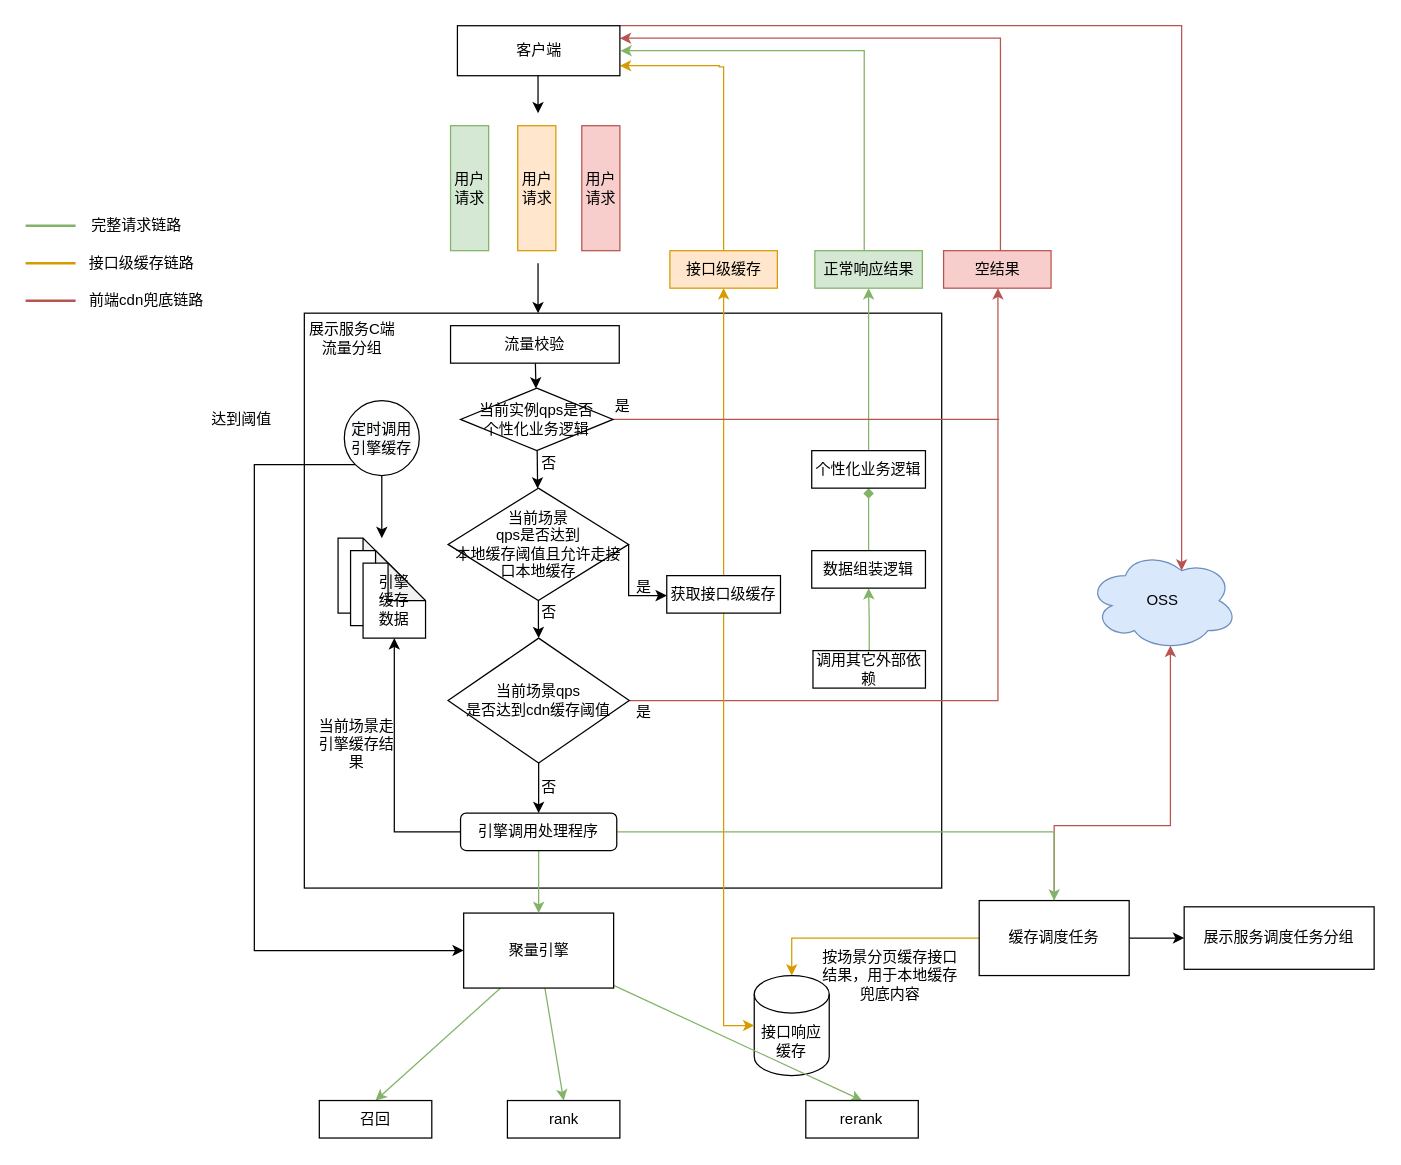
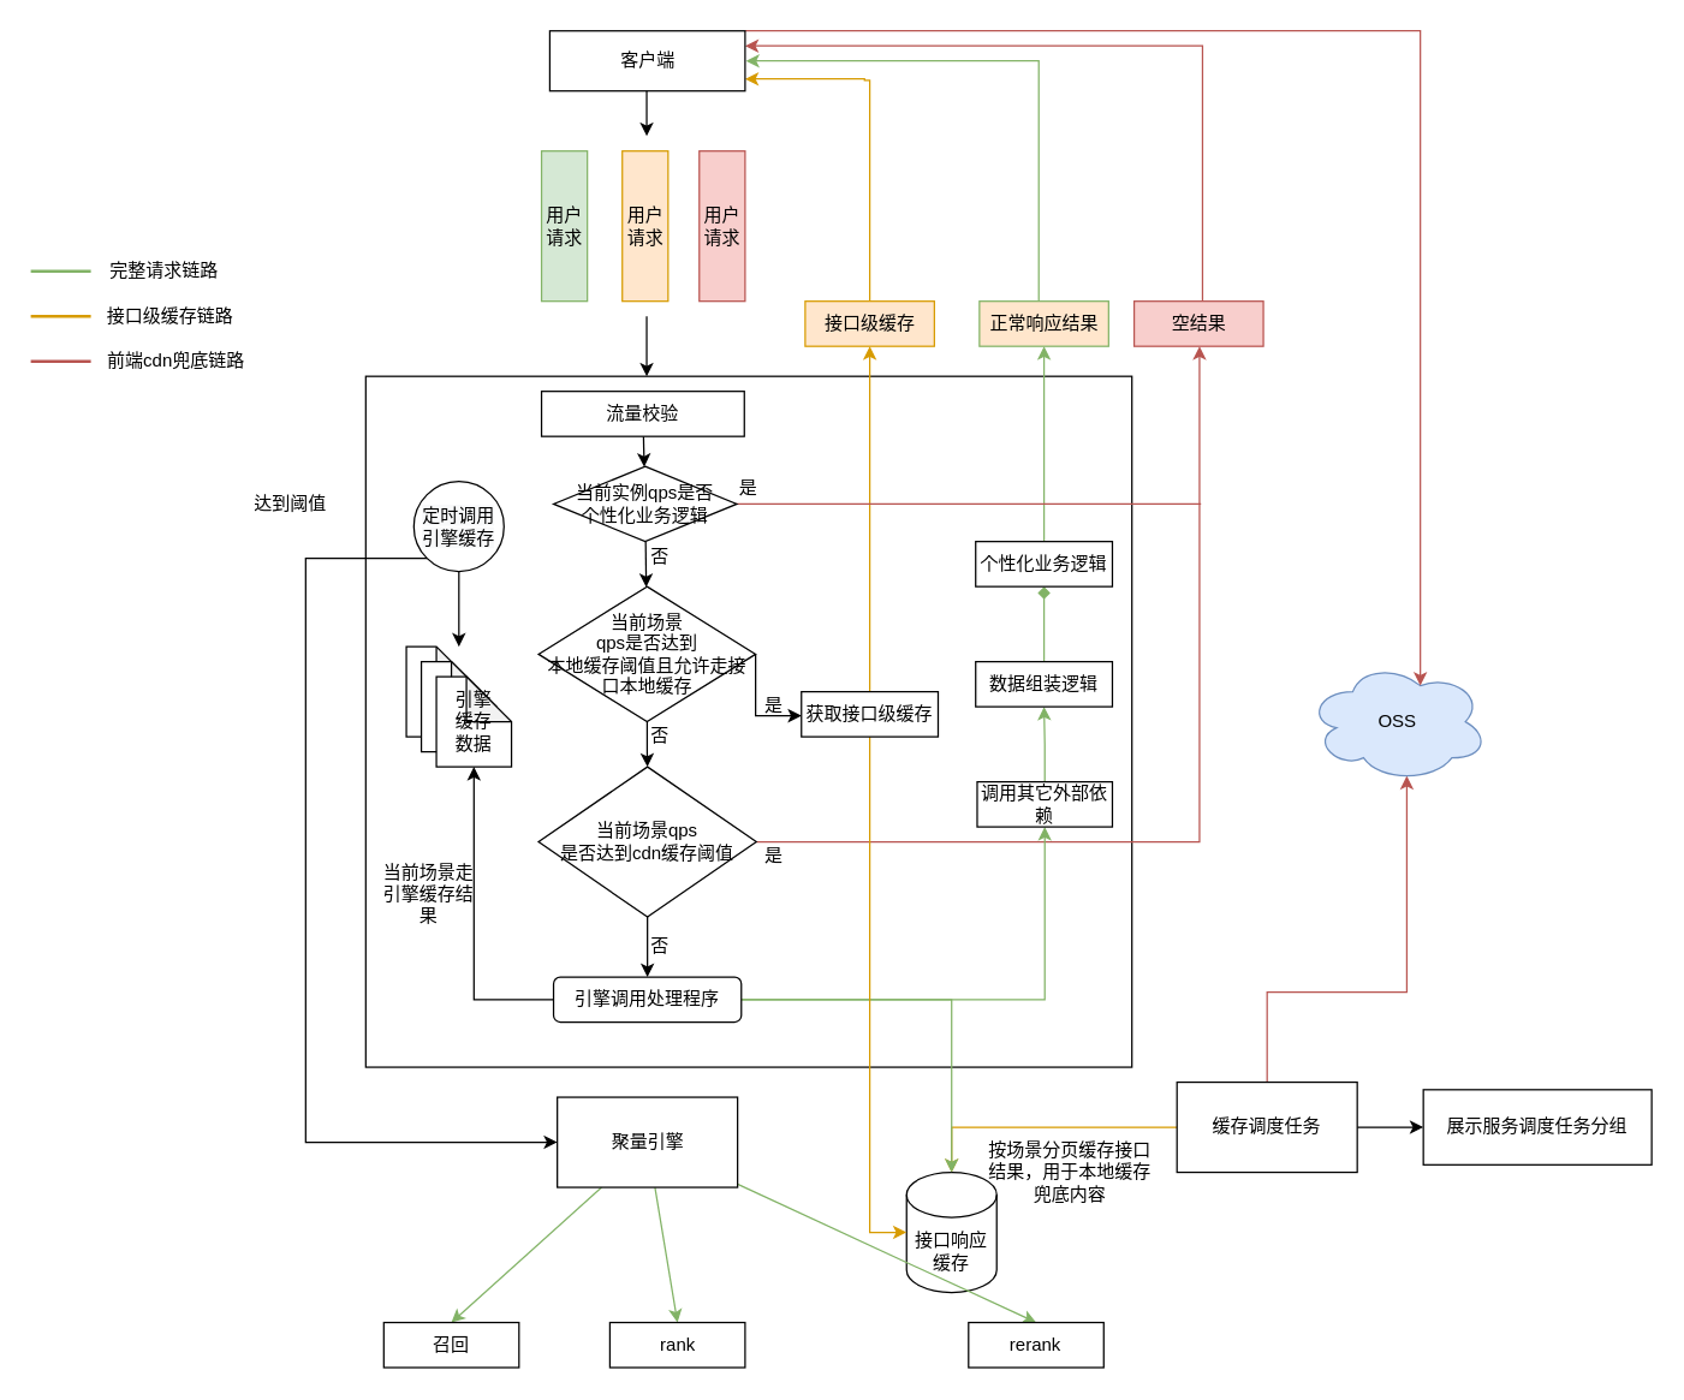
  <mxCell id="0" />
  <mxCell id="1" parent="0" />
  <mxCell id="2" value="" style="rounded=0;whiteSpace=wrap;html=1;" parent="1" vertex="1"><mxGeometry x="243" y="250" width="510" height="460" as="geometry" /></mxCell>
  <mxCell id="3" value="" style="edgeStyle=none;rounded=0;orthogonalLoop=1;jettySize=auto;html=1;strokeWidth=1;" parent="1" source="4" target="74" edge="1"><mxGeometry relative="1" as="geometry" /></mxCell>
  <mxCell id="4" value="流量校验" style="rounded=0;whiteSpace=wrap;html=1;" parent="1" vertex="1"><mxGeometry x="360" y="260" width="135" height="30" as="geometry" /></mxCell>
  <mxCell id="5" style="edgeStyle=orthogonalEdgeStyle;rounded=0;orthogonalLoop=1;jettySize=auto;html=1;entryX=0;entryY=0.5;entryDx=0;entryDy=0;" parent="1" source="8" target="10" edge="1"><mxGeometry relative="1" as="geometry" /></mxCell>
  <mxCell id="6" style="edgeStyle=orthogonalEdgeStyle;rounded=0;orthogonalLoop=1;jettySize=auto;html=1;entryX=0.5;entryY=0;entryDx=0;entryDy=0;entryPerimeter=0;fillColor=#ffe6cc;strokeColor=#d79b00;" parent="1" source="8" target="11" edge="1"><mxGeometry relative="1" as="geometry" /></mxCell>
  <mxCell id="7" style="edgeStyle=orthogonalEdgeStyle;rounded=0;orthogonalLoop=1;jettySize=auto;html=1;entryX=0.55;entryY=0.95;entryDx=0;entryDy=0;entryPerimeter=0;fillColor=#f8cecc;strokeColor=#b85450;" parent="1" source="8" target="56" edge="1"><mxGeometry relative="1" as="geometry"><Array as="points"><mxPoint x="843" y="660" /><mxPoint x="936" y="660" /></Array></mxGeometry></mxCell>
  <mxCell id="8" value="缓存调度任务" style="rounded=0;whiteSpace=wrap;html=1;" parent="1" vertex="1"><mxGeometry x="783" y="720" width="120" height="60" as="geometry" /></mxCell>
- <mxCell id="9" value="展示服务C端&lt;br&gt;流量分组" style="text;html=1;strokeColor=none;fillColor=none;align=center;verticalAlign=middle;whiteSpace=wrap;rounded=0;" parent="1" vertex="1"><mxGeometry x="243" y="250" width="77" height="40" as="geometry" /></mxCell>
  <mxCell id="10" value="" style="rounded=0;whiteSpace=wrap;html=1;" parent="1" vertex="1"><mxGeometry x="947" y="725" width="152" height="50" as="geometry" /></mxCell>
  <mxCell id="11" value="接口响应缓存" style="shape=cylinder3;whiteSpace=wrap;html=1;boundedLbl=1;backgroundOutline=1;size=15;rounded=0;" parent="1" vertex="1"><mxGeometry x="603" y="780" width="60" height="80" as="geometry" /></mxCell>
  <mxCell id="12" value="展示服务调度任务分组" style="text;html=1;strokeColor=none;fillColor=none;align=center;verticalAlign=middle;whiteSpace=wrap;rounded=0;" parent="1" vertex="1"><mxGeometry x="953" y="745" width="140" height="10" as="geometry" /></mxCell>
  <mxCell id="13" value="按场景分页缓存接口结果，用于本地缓存兜底内容" style="text;html=1;strokeColor=none;fillColor=none;align=center;verticalAlign=middle;whiteSpace=wrap;rounded=0;" parent="1" vertex="1"><mxGeometry x="651.5" y="755" width="120" height="50" as="geometry" /></mxCell>
  <mxCell id="14" value="" style="endArrow=classic;html=1;rounded=0;" parent="1" edge="1"><mxGeometry width="50" height="50" relative="1" as="geometry"><mxPoint x="430" y="210" as="sourcePoint" /><mxPoint x="430" y="250" as="targetPoint" /></mxGeometry></mxCell>
  <mxCell id="15" value="" style="edgeStyle=orthogonalEdgeStyle;rounded=0;orthogonalLoop=1;jettySize=auto;html=1;" parent="1" source="17" target="20" edge="1"><mxGeometry relative="1" as="geometry" /></mxCell>
  <mxCell id="16" style="edgeStyle=orthogonalEdgeStyle;rounded=0;orthogonalLoop=1;jettySize=auto;html=1;exitX=1;exitY=0.5;exitDx=0;exitDy=0;" parent="1" source="17" edge="1"><mxGeometry relative="1" as="geometry"><Array as="points"><mxPoint x="503" y="476" /></Array><mxPoint x="504" y="430" as="sourcePoint" /><mxPoint x="533" y="476" as="targetPoint" /></mxGeometry></mxCell>
  <mxCell id="17" value="当前场景&lt;br&gt;qps是否达到&lt;br&gt;本地缓存阈值且允许走接口本地缓存" style="rhombus;whiteSpace=wrap;html=1;rounded=0;" parent="1" vertex="1"><mxGeometry x="358" y="390" width="144.5" height="90" as="geometry" /></mxCell>
  <mxCell id="18" style="edgeStyle=orthogonalEdgeStyle;rounded=0;orthogonalLoop=1;jettySize=auto;html=1;fillColor=#f8cecc;strokeColor=#b85450;exitX=1;exitY=0.5;exitDx=0;exitDy=0;" parent="1" source="20" target="33" edge="1"><mxGeometry relative="1" as="geometry"><mxPoint x="553" y="230" as="targetPoint" /><Array as="points"><mxPoint x="798" y="560" /></Array></mxGeometry></mxCell>
  <mxCell id="19" style="edgeStyle=orthogonalEdgeStyle;rounded=0;orthogonalLoop=1;jettySize=auto;html=1;entryX=0.5;entryY=0;entryDx=0;entryDy=0;" parent="1" source="20" target="37" edge="1"><mxGeometry relative="1" as="geometry" /></mxCell>
  <mxCell id="20" value="当前场景qps&lt;br&gt;是否达到cdn缓存阈值" style="rhombus;whiteSpace=wrap;html=1;rounded=0;" parent="1" vertex="1"><mxGeometry x="358" y="510" width="145" height="100" as="geometry" /></mxCell>
  <mxCell id="21" value="否" style="text;html=1;strokeColor=none;fillColor=none;align=center;verticalAlign=middle;whiteSpace=wrap;rounded=0;" parent="1" vertex="1"><mxGeometry x="423" y="480" width="32" height="20" as="geometry" /></mxCell>
  <mxCell id="22" value="" style="shape=note;whiteSpace=wrap;html=1;backgroundOutline=1;darkOpacity=0.05;rounded=0;" parent="1" vertex="1"><mxGeometry x="270" y="430" width="50" height="60" as="geometry" /></mxCell>
  <mxCell id="23" style="edgeStyle=orthogonalEdgeStyle;rounded=0;orthogonalLoop=1;jettySize=auto;html=1;" parent="1" source="25" edge="1"><mxGeometry relative="1" as="geometry"><mxPoint x="305" y="430" as="targetPoint" /></mxGeometry></mxCell>
  <mxCell id="24" style="edgeStyle=orthogonalEdgeStyle;rounded=0;orthogonalLoop=1;jettySize=auto;html=1;exitX=0;exitY=1;exitDx=0;exitDy=0;entryX=0;entryY=0.5;entryDx=0;entryDy=0;" parent="1" source="25" target="31" edge="1"><mxGeometry relative="1" as="geometry"><Array as="points"><mxPoint x="203" y="371" /><mxPoint x="203" y="760" /></Array></mxGeometry></mxCell>
  <mxCell id="25" value="&lt;meta charset=&quot;utf-8&quot;&gt;&lt;span style=&quot;color: rgb(0, 0, 0); font-family: Helvetica; font-size: 12px; font-style: normal; font-variant-ligatures: normal; font-variant-caps: normal; font-weight: 400; letter-spacing: normal; orphans: 2; text-align: center; text-indent: 0px; text-transform: none; widows: 2; word-spacing: 0px; -webkit-text-stroke-width: 0px; background-color: rgb(248, 249, 250); text-decoration-thickness: initial; text-decoration-style: initial; text-decoration-color: initial; float: none; display: inline !important;&quot;&gt;定时调用引擎缓存&lt;/span&gt;" style="ellipse;whiteSpace=wrap;html=1;aspect=fixed;rounded=0;" parent="1" vertex="1"><mxGeometry x="275" y="320" width="60" height="60" as="geometry" /></mxCell>
  <mxCell id="26" value="" style="shape=note;whiteSpace=wrap;html=1;backgroundOutline=1;darkOpacity=0.05;rounded=0;" parent="1" vertex="1"><mxGeometry x="280" y="440" width="50" height="60" as="geometry" /></mxCell>
  <mxCell id="27" value="引擎&lt;br&gt;缓存&lt;br&gt;数据" style="shape=note;whiteSpace=wrap;html=1;backgroundOutline=1;darkOpacity=0.05;rounded=0;" parent="1" vertex="1"><mxGeometry x="290" y="450" width="50" height="60" as="geometry" /></mxCell>
  <mxCell id="28" style="rounded=0;orthogonalLoop=1;jettySize=auto;html=1;entryX=0.5;entryY=0;entryDx=0;entryDy=0;fillColor=#d5e8d4;strokeColor=#82b366;" parent="1" target="63" edge="1"><mxGeometry relative="1" as="geometry"><mxPoint x="400" y="790" as="sourcePoint" /></mxGeometry></mxCell>
  <mxCell id="29" style="edgeStyle=none;rounded=0;orthogonalLoop=1;jettySize=auto;html=1;entryX=0.5;entryY=0;entryDx=0;entryDy=0;fillColor=#d5e8d4;strokeColor=#82b366;" parent="1" source="31" target="64" edge="1"><mxGeometry relative="1" as="geometry" /></mxCell>
  <mxCell id="30" style="edgeStyle=none;rounded=0;orthogonalLoop=1;jettySize=auto;html=1;entryX=0.5;entryY=0;entryDx=0;entryDy=0;fillColor=#d5e8d4;strokeColor=#82b366;" parent="1" source="31" target="65" edge="1"><mxGeometry relative="1" as="geometry" /></mxCell>
  <mxCell id="31" value="聚量引擎" style="whiteSpace=wrap;html=1;rounded=0;" parent="1" vertex="1"><mxGeometry x="370.5" y="730" width="120" height="60" as="geometry" /></mxCell>
  <mxCell id="32" style="edgeStyle=orthogonalEdgeStyle;rounded=0;orthogonalLoop=1;jettySize=auto;html=1;entryX=1;entryY=0.25;entryDx=0;entryDy=0;fillColor=#f8cecc;strokeColor=#b85450;" parent="1" source="33" target="59" edge="1"><mxGeometry relative="1" as="geometry"><Array as="points"><mxPoint x="800" y="30" /></Array></mxGeometry></mxCell>
  <mxCell id="33" value="空结果" style="rounded=0;whiteSpace=wrap;html=1;fillColor=#f8cecc;strokeColor=#b85450;" parent="1" vertex="1"><mxGeometry x="754.5" y="200" width="86" height="30" as="geometry" /></mxCell>
  <mxCell id="34" style="edgeStyle=orthogonalEdgeStyle;rounded=0;orthogonalLoop=1;jettySize=auto;html=1;" parent="1" source="37" target="27" edge="1"><mxGeometry relative="1" as="geometry" /></mxCell>
- <mxCell id="35" value="" style="edgeStyle=orthogonalEdgeStyle;rounded=0;orthogonalLoop=1;jettySize=auto;html=1;fillColor=#d5e8d4;strokeColor=#82b366;" parent="1" source="37" target="31" edge="1"><mxGeometry relative="1" as="geometry" /></mxCell>
- <mxCell id="36" style="edgeStyle=orthogonalEdgeStyle;rounded=0;orthogonalLoop=1;jettySize=auto;html=1;fillColor=#d5e8d4;strokeColor=#82b366;" parent="1" source="37" target="8" edge="1"><mxGeometry relative="1" as="geometry" /></mxCell>
+ <mxCell id="35" value="" style="edgeStyle=orthogonalEdgeStyle;rounded=0;orthogonalLoop=1;jettySize=auto;html=1;fillColor=#d5e8d4;strokeColor=#82b366;" parent="1" source="37" target="11" edge="1"><mxGeometry relative="1" as="geometry" /></mxCell>
+ <mxCell id="36" style="edgeStyle=orthogonalEdgeStyle;rounded=0;orthogonalLoop=1;jettySize=auto;html=1;fillColor=#d5e8d4;strokeColor=#82b366;" parent="1" source="37" target="40" edge="1"><mxGeometry relative="1" as="geometry" /></mxCell>
  <mxCell id="37" value="引擎调用处理程序" style="whiteSpace=wrap;html=1;rounded=1;" parent="1" vertex="1"><mxGeometry x="368" y="650" width="125" height="30" as="geometry" /></mxCell>
  <mxCell id="38" value="当前场景走引擎缓存结果" style="text;html=1;strokeColor=none;fillColor=none;align=center;verticalAlign=middle;whiteSpace=wrap;rounded=0;" parent="1" vertex="1"><mxGeometry x="250" y="570" width="70" height="50" as="geometry" /></mxCell>
  <mxCell id="39" style="edgeStyle=orthogonalEdgeStyle;rounded=0;orthogonalLoop=1;jettySize=auto;html=1;exitX=0.5;exitY=0;exitDx=0;exitDy=0;fillColor=#d5e8d4;strokeColor=#82b366;entryX=0.5;entryY=1;entryDx=0;entryDy=0;" parent="1" source="40" target="53" edge="1"><mxGeometry relative="1" as="geometry"><mxPoint x="693" y="470" as="targetPoint" /></mxGeometry></mxCell>
  <mxCell id="40" value="调用其它外部依赖" style="rounded=0;whiteSpace=wrap;html=1;" parent="1" vertex="1"><mxGeometry x="650" y="520" width="90" height="30" as="geometry" /></mxCell>
  <mxCell id="41" style="edgeStyle=orthogonalEdgeStyle;rounded=0;orthogonalLoop=1;jettySize=auto;html=1;entryX=0.5;entryY=1;entryDx=0;entryDy=0;fillColor=#d5e8d4;strokeColor=#82b366;exitX=0.5;exitY=0;exitDx=0;exitDy=0;" parent="1" source="54" target="42" edge="1"><mxGeometry relative="1" as="geometry"><mxPoint x="694.5" y="350" as="sourcePoint" /></mxGeometry></mxCell>
- <mxCell id="42" value="正常响应结果" style="rounded=0;whiteSpace=wrap;html=1;fillColor=#d5e8d4;strokeColor=#82b366;" parent="1" vertex="1"><mxGeometry x="651.5" y="200" width="86" height="30" as="geometry" /></mxCell>
+ <mxCell id="42" value="正常响应结果" style="rounded=0;whiteSpace=wrap;html=1;fillColor=#ffe6cc;strokeColor=#82b366;" parent="1" vertex="1"><mxGeometry x="651.5" y="200" width="86" height="30" as="geometry" /></mxCell>
  <mxCell id="43" value="达到阈值" style="text;html=1;strokeColor=none;fillColor=none;align=center;verticalAlign=middle;whiteSpace=wrap;rounded=0;" parent="1" vertex="1"><mxGeometry x="163" y="320" width="60" height="30" as="geometry" /></mxCell>
  <mxCell id="44" style="edgeStyle=orthogonalEdgeStyle;rounded=0;orthogonalLoop=1;jettySize=auto;html=1;entryX=0;entryY=0.5;entryDx=0;entryDy=0;entryPerimeter=0;fillColor=#ffe6cc;strokeColor=#d79b00;" parent="1" source="46" target="11" edge="1"><mxGeometry relative="1" as="geometry" /></mxCell>
  <mxCell id="45" style="edgeStyle=orthogonalEdgeStyle;rounded=0;orthogonalLoop=1;jettySize=auto;html=1;entryX=0.5;entryY=1;entryDx=0;entryDy=0;fillColor=#ffe6cc;strokeColor=#d79b00;" parent="1" source="46" target="48" edge="1"><mxGeometry relative="1" as="geometry" /></mxCell>
  <mxCell id="46" value="获取接口级缓存" style="rounded=0;whiteSpace=wrap;html=1;" parent="1" vertex="1"><mxGeometry x="533" y="460" width="91" height="30" as="geometry" /></mxCell>
  <mxCell id="47" style="edgeStyle=orthogonalEdgeStyle;rounded=0;orthogonalLoop=1;jettySize=auto;html=1;exitX=0.5;exitY=0;exitDx=0;exitDy=0;fillColor=#ffe6cc;strokeColor=#d79b00;" parent="1" source="48" edge="1"><mxGeometry relative="1" as="geometry"><mxPoint x="495.5" y="52" as="targetPoint" /><mxPoint x="574" y="203" as="sourcePoint" /><Array as="points"><mxPoint x="579" y="53" /><mxPoint x="575" y="53" /><mxPoint x="575" y="52" /></Array></mxGeometry></mxCell>
  <mxCell id="48" value="接口级缓存" style="rounded=0;whiteSpace=wrap;html=1;fillColor=#ffe6cc;strokeColor=#d79b00;" parent="1" vertex="1"><mxGeometry x="535.5" y="200" width="86" height="30" as="geometry" /></mxCell>
  <mxCell id="49" value="" style="endArrow=classic;html=1;rounded=0;edgeStyle=orthogonalEdgeStyle;fillColor=#d5e8d4;strokeColor=#82b366;" parent="1" edge="1"><mxGeometry width="50" height="50" relative="1" as="geometry"><mxPoint x="691" y="200" as="sourcePoint" /><mxPoint x="496" y="40" as="targetPoint" /><Array as="points"><mxPoint x="691" y="40" /></Array></mxGeometry></mxCell>
  <mxCell id="50" value="是" style="text;html=1;strokeColor=none;fillColor=none;align=center;verticalAlign=middle;whiteSpace=wrap;rounded=0;" parent="1" vertex="1"><mxGeometry x="501.25" y="460" width="28" height="20" as="geometry" /></mxCell>
  <mxCell id="51" value="否" style="text;html=1;strokeColor=none;fillColor=none;align=center;verticalAlign=middle;whiteSpace=wrap;rounded=0;" parent="1" vertex="1"><mxGeometry x="423" y="620" width="32" height="20" as="geometry" /></mxCell>
  <mxCell id="52" value="" style="edgeStyle=orthogonalEdgeStyle;rounded=0;orthogonalLoop=1;jettySize=auto;html=1;fillColor=#d5e8d4;strokeColor=#82b366;endArrow=diamond;" parent="1" source="53" target="54" edge="1"><mxGeometry relative="1" as="geometry" /></mxCell>
  <mxCell id="53" value="数据组装逻辑" style="rounded=0;whiteSpace=wrap;html=1;" parent="1" vertex="1"><mxGeometry x="649" y="440" width="91" height="30" as="geometry" /></mxCell>
  <mxCell id="54" value="个性化业务逻辑" style="rounded=0;whiteSpace=wrap;html=1;" parent="1" vertex="1"><mxGeometry x="649" y="360" width="91" height="30" as="geometry" /></mxCell>
  <mxCell id="55" value="是" style="text;html=1;strokeColor=none;fillColor=none;align=center;verticalAlign=middle;whiteSpace=wrap;rounded=0;" parent="1" vertex="1"><mxGeometry x="501.25" y="560" width="28" height="20" as="geometry" /></mxCell>
  <mxCell id="56" value="OSS" style="ellipse;shape=cloud;whiteSpace=wrap;html=1;fillColor=#dae8fc;strokeColor=#6c8ebf;" parent="1" vertex="1"><mxGeometry x="870" y="440" width="120" height="80" as="geometry" /></mxCell>
  <mxCell id="57" value="用户请求" style="rounded=0;whiteSpace=wrap;html=1;fillColor=#d5e8d4;strokeColor=#82b366;" parent="1" vertex="1"><mxGeometry x="360" y="100" width="30.5" height="100" as="geometry" /></mxCell>
  <mxCell id="58" style="edgeStyle=orthogonalEdgeStyle;rounded=0;orthogonalLoop=1;jettySize=auto;html=1;fillColor=#f8cecc;strokeColor=#b85450;entryX=0.625;entryY=0.2;entryDx=0;entryDy=0;entryPerimeter=0;" parent="1" source="59" target="56" edge="1"><mxGeometry relative="1" as="geometry"><Array as="points"><mxPoint x="945" y="20" /></Array></mxGeometry></mxCell>
  <mxCell id="59" value="客户端" style="rounded=0;whiteSpace=wrap;html=1;" parent="1" vertex="1"><mxGeometry x="365.5" y="20" width="130" height="40" as="geometry" /></mxCell>
  <mxCell id="60" value="" style="endArrow=classic;html=1;rounded=0;" parent="1" edge="1"><mxGeometry width="50" height="50" relative="1" as="geometry"><mxPoint x="430" as="sourcePoint" y="60" /><mxPoint x="430" y="90" as="targetPoint" /></mxGeometry></mxCell>
  <mxCell id="61" value="用户请求" style="rounded=0;whiteSpace=wrap;html=1;fillColor=#ffe6cc;strokeColor=#d79b00;" parent="1" vertex="1"><mxGeometry x="413.75" y="100" width="30.5" height="100" as="geometry" /></mxCell>
  <mxCell id="62" value="用户请求" style="rounded=0;whiteSpace=wrap;html=1;fillColor=#f8cecc;strokeColor=#b85450;" parent="1" vertex="1"><mxGeometry x="465" y="100" width="30.5" height="100" as="geometry" /></mxCell>
  <mxCell id="63" value="召回" style="rounded=0;whiteSpace=wrap;html=1;" parent="1" vertex="1"><mxGeometry x="255" y="880" width="90" height="30" as="geometry" /></mxCell>
  <mxCell id="64" value="rank" style="rounded=0;whiteSpace=wrap;html=1;" parent="1" vertex="1"><mxGeometry x="405.5" y="880" width="90" height="30" as="geometry" /></mxCell>
  <mxCell id="65" value="rerank" style="rounded=0;whiteSpace=wrap;html=1;" parent="1" vertex="1"><mxGeometry x="644.25" y="880" width="90" height="30" as="geometry" /></mxCell>
  <mxCell id="66" value="" style="endArrow=none;html=1;rounded=0;fillColor=#d5e8d4;strokeColor=#82b366;strokeWidth=2;" parent="1" edge="1"><mxGeometry width="50" height="50" relative="1" as="geometry"><mxPoint x="20" y="180" as="sourcePoint" /><mxPoint x="60" y="180" as="targetPoint" /></mxGeometry></mxCell>
  <mxCell id="67" value="" style="endArrow=none;html=1;rounded=0;fillColor=#ffe6cc;strokeColor=#d79b00;strokeWidth=2;" parent="1" edge="1"><mxGeometry width="50" height="50" relative="1" as="geometry"><mxPoint x="20" y="210" as="sourcePoint" /><mxPoint x="60" y="210" as="targetPoint" /></mxGeometry></mxCell>
  <mxCell id="68" value="" style="endArrow=none;html=1;rounded=0;fillColor=#f8cecc;strokeColor=#b85450;strokeWidth=2;" parent="1" edge="1"><mxGeometry width="50" height="50" relative="1" as="geometry"><mxPoint x="20" y="240" as="sourcePoint" /><mxPoint x="60" y="240" as="targetPoint" /></mxGeometry></mxCell>
  <mxCell id="69" value="完整请求链路" style="text;html=1;strokeColor=none;fillColor=none;align=center;verticalAlign=middle;whiteSpace=wrap;rounded=0;" parent="1" vertex="1"><mxGeometry x="69" y="170" width="80" height="20" as="geometry" /></mxCell>
  <mxCell id="70" value="接口级缓存链路" style="text;html=1;strokeColor=none;fillColor=none;align=center;verticalAlign=middle;whiteSpace=wrap;rounded=0;" parent="1" vertex="1"><mxGeometry x="63" y="200" width="100" height="20" as="geometry" /></mxCell>
  <mxCell id="71" value="前端cdn兜底链路" style="text;html=1;strokeColor=none;fillColor=none;align=center;verticalAlign=middle;whiteSpace=wrap;rounded=0;" parent="1" vertex="1"><mxGeometry x="67" y="230" width="100" height="20" as="geometry" /></mxCell>
  <mxCell id="72" value="" style="edgeStyle=none;rounded=0;orthogonalLoop=1;jettySize=auto;html=1;strokeWidth=1;" parent="1" source="74" target="17" edge="1"><mxGeometry relative="1" as="geometry" /></mxCell>
  <mxCell id="73" style="edgeStyle=none;rounded=0;orthogonalLoop=1;jettySize=auto;html=1;strokeWidth=1;fillColor=#f8cecc;strokeColor=#b85450;endArrow=none;endFill=0;" parent="1" edge="1"><mxGeometry relative="1" as="geometry"><mxPoint x="799" y="335" as="targetPoint" /><mxPoint x="489" y="335" as="sourcePoint" /></mxGeometry></mxCell>
  <mxCell id="74" value="当前实例qps是否&lt;br&gt;个性化业务逻辑" style="rhombus;whiteSpace=wrap;html=1;" parent="1" vertex="1"><mxGeometry x="368" y="310" width="122" height="50" as="geometry" /></mxCell>
  <mxCell id="75" value="否" style="text;html=1;strokeColor=none;fillColor=none;align=center;verticalAlign=middle;whiteSpace=wrap;rounded=0;" parent="1" vertex="1"><mxGeometry x="423" y="360" width="32" height="20" as="geometry" /></mxCell>
  <mxCell id="76" value="是" style="text;html=1;strokeColor=none;fillColor=none;align=center;verticalAlign=middle;whiteSpace=wrap;rounded=0;" parent="1" vertex="1"><mxGeometry x="485" y="320" width="26" height="10" as="geometry" /></mxCell>
  <mxCell id="77" style="edgeStyle=none;rounded=0;orthogonalLoop=1;jettySize=auto;html=1;exitX=0.5;exitY=0;exitDx=0;exitDy=0;strokeWidth=1;endArrow=none;endFill=0;" parent="1" source="76" target="76" edge="1"><mxGeometry relative="1" as="geometry" /></mxCell>
